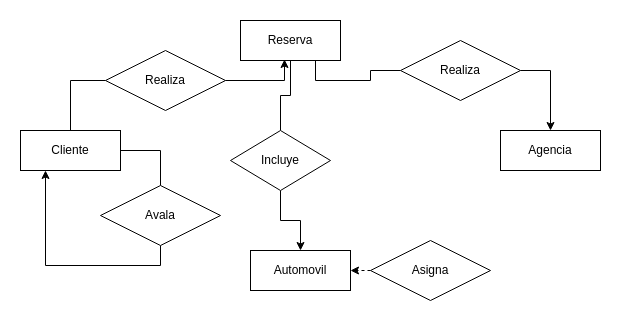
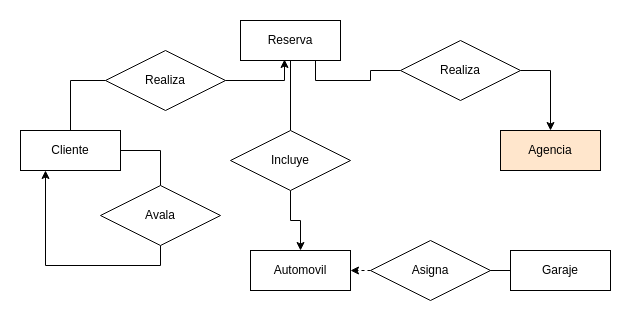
  <mxCell id="0" />
  <mxCell id="1" parent="0" />
  <mxCell id="2" style="edgeStyle=orthogonalEdgeStyle;rounded=0;orthogonalLoop=1;jettySize=auto;html=1;exitX=1;exitY=0.5;exitDx=0;exitDy=0;entryX=0.5;entryY=0;entryDx=0;entryDy=0;endArrow=none;endFill=0;" edge="1" parent="1" source="4" target="13"><mxGeometry relative="1" as="geometry" /></mxCell>
  <mxCell id="3" style="edgeStyle=orthogonalEdgeStyle;rounded=0;orthogonalLoop=1;jettySize=auto;html=1;exitX=0.5;exitY=0;exitDx=0;exitDy=0;entryX=0;entryY=0.5;entryDx=0;entryDy=0;endArrow=none;endFill=0;" edge="1" parent="1" source="4" target="15"><mxGeometry relative="1" as="geometry" /></mxCell>
  <mxCell id="4" value="Cliente" style="whiteSpace=wrap;html=1;align=center;" vertex="1" parent="1"><mxGeometry x="20" y="130" width="100" height="40" as="geometry" /></mxCell>
  <mxCell id="5" style="edgeStyle=orthogonalEdgeStyle;rounded=0;orthogonalLoop=1;jettySize=auto;html=1;exitX=0.75;exitY=1;exitDx=0;exitDy=0;endArrow=none;endFill=0;" edge="1" parent="1" source="7" target="17"><mxGeometry relative="1" as="geometry" /></mxCell>
  <mxCell id="6" style="edgeStyle=orthogonalEdgeStyle;rounded=0;orthogonalLoop=1;jettySize=auto;html=1;exitX=0.5;exitY=1;exitDx=0;exitDy=0;entryX=0.5;entryY=0;entryDx=0;entryDy=0;endArrow=none;endFill=0;" edge="1" parent="1" source="7" target="21"><mxGeometry relative="1" as="geometry" /></mxCell>
  <mxCell id="7" value="Reserva" style="whiteSpace=wrap;html=1;align=center;" vertex="1" parent="1"><mxGeometry x="240" y="20" width="100" height="40" as="geometry" /></mxCell>
  <mxCell id="8" value="Automovil" style="whiteSpace=wrap;html=1;align=center;" vertex="1" parent="1"><mxGeometry x="250" y="250" width="100" height="40" as="geometry" /></mxCell>
- <mxCell id="11" value="Agencia" style="whiteSpace=wrap;html=1;align=center;" vertex="1" parent="1"><mxGeometry x="500" y="130" width="100" height="40" as="geometry" /></mxCell>
+ <mxCell id="9" style="edgeStyle=orthogonalEdgeStyle;rounded=0;orthogonalLoop=1;jettySize=auto;html=1;exitX=0;exitY=0.5;exitDx=0;exitDy=0;endArrow=none;endFill=0;" edge="1" parent="1" source="10" target="19"><mxGeometry relative="1" as="geometry" /></mxCell>
+ <mxCell id="10" value="Garaje" style="whiteSpace=wrap;html=1;align=center;" vertex="1" parent="1"><mxGeometry x="510" y="250" width="100" height="40" as="geometry" /></mxCell>
+ <mxCell id="11" value="Agencia" style="whiteSpace=wrap;html=1;align=center;fillColor=#ffe6cc;" vertex="1" parent="1"><mxGeometry x="500" y="130" width="100" height="40" as="geometry" /></mxCell>
  <mxCell id="12" style="edgeStyle=orthogonalEdgeStyle;rounded=0;orthogonalLoop=1;jettySize=auto;html=1;exitX=0.5;exitY=1;exitDx=0;exitDy=0;entryX=0.25;entryY=1;entryDx=0;entryDy=0;" edge="1" parent="1" source="13" target="4"><mxGeometry relative="1" as="geometry" /></mxCell>
  <mxCell id="13" value="Avala" style="shape=rhombus;perimeter=rhombusPerimeter;whiteSpace=wrap;html=1;align=center;" vertex="1" parent="1"><mxGeometry x="100" y="185" width="120" height="60" as="geometry" /></mxCell>
  <mxCell id="14" style="edgeStyle=orthogonalEdgeStyle;rounded=0;orthogonalLoop=1;jettySize=auto;html=1;exitX=1;exitY=0.5;exitDx=0;exitDy=0;entryX=0.44;entryY=0.975;entryDx=0;entryDy=0;entryPerimeter=0;" edge="1" parent="1" source="15" target="7"><mxGeometry relative="1" as="geometry" /></mxCell>
  <mxCell id="15" value="Realiza" style="shape=rhombus;perimeter=rhombusPerimeter;whiteSpace=wrap;html=1;align=center;" vertex="1" parent="1"><mxGeometry x="105" y="50" width="120" height="60" as="geometry" /></mxCell>
  <mxCell id="16" style="edgeStyle=orthogonalEdgeStyle;rounded=0;orthogonalLoop=1;jettySize=auto;html=1;exitX=1;exitY=0.5;exitDx=0;exitDy=0;entryX=0.5;entryY=0;entryDx=0;entryDy=0;endArrow=classic;endFill=1;" edge="1" parent="1" source="17" target="11"><mxGeometry relative="1" as="geometry" /></mxCell>
  <mxCell id="17" value="Realiza" style="shape=rhombus;perimeter=rhombusPerimeter;whiteSpace=wrap;html=1;align=center;" vertex="1" parent="1"><mxGeometry x="400" y="40" width="120" height="60" as="geometry" /></mxCell>
  <mxCell id="18" style="edgeStyle=orthogonalEdgeStyle;rounded=0;orthogonalLoop=1;jettySize=auto;html=1;exitX=0;exitY=0.5;exitDx=0;exitDy=0;entryX=1;entryY=0.5;entryDx=0;entryDy=0;endArrow=classic;endFill=1;dashed=1;" edge="1" parent="1" source="19" target="8"><mxGeometry relative="1" as="geometry" /></mxCell>
  <mxCell id="19" value="Asigna" style="shape=rhombus;perimeter=rhombusPerimeter;whiteSpace=wrap;html=1;align=center;" vertex="1" parent="1"><mxGeometry x="370" y="240" width="120" height="60" as="geometry" /></mxCell>
  <mxCell id="20" style="edgeStyle=orthogonalEdgeStyle;rounded=0;orthogonalLoop=1;jettySize=auto;html=1;exitX=0.5;exitY=1;exitDx=0;exitDy=0;entryX=0.5;entryY=0;entryDx=0;entryDy=0;endArrow=classic;endFill=1;" edge="1" parent="1" source="21" target="8"><mxGeometry relative="1" as="geometry" /></mxCell>
- <mxCell id="21" value="Incluye" style="shape=rhombus;perimeter=rhombusPerimeter;whiteSpace=wrap;html=1;align=center;" vertex="1" parent="1"><mxGeometry x="230" y="130" width="100" height="60" as="geometry" /></mxCell>
+ <mxCell id="21" value="Incluye" style="shape=rhombus;perimeter=rhombusPerimeter;whiteSpace=wrap;html=1;align=center;" vertex="1" parent="1"><mxGeometry x="230" y="130" width="120" height="60" as="geometry" /></mxCell>
